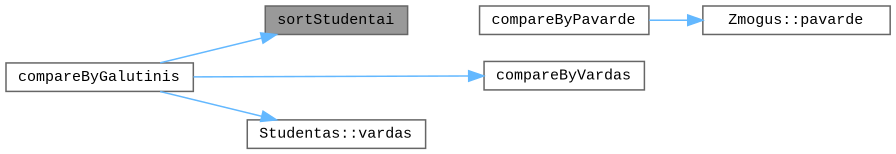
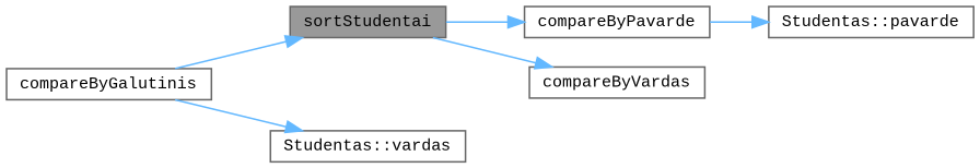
  digraph {
    fontname="Liberation Mono"
    rankdir=LR
    node [color=grey40 fillcolor=white fontname="Liberation Mono" fontsize=10 shape=box style=filled]
    edge [color=steelblue1 fontname="Liberation Mono" fontsize=10 labelfontname=Helvetica labelfontsize=10 style=solid]
    n1 [color=gray40 fillcolor=grey60 fontcolor=black height=0.2 label=sortStudentai width=0.4]
    n2 [height=0.2 label=compareByPavarde width=0.4]
    n3 [height=0.2 label=compareByVardas width=0.4]
    n4 [height=0.2 label=compareByGalutinis width=0.4]
    n5 [height=0.2 label="Studentas::vardas" width=0.4]
-   n6 [height=0.2 label="Zmogus::pavarde" width=0.4]
-   n4 -> n3
+   n6 [height=0.2 label="Studentas::pavarde" width=0.4]
+   n1 -> n2
+   n1 -> n3
    n2 -> n6
    n4 -> n1
    n4 -> n5
  }
